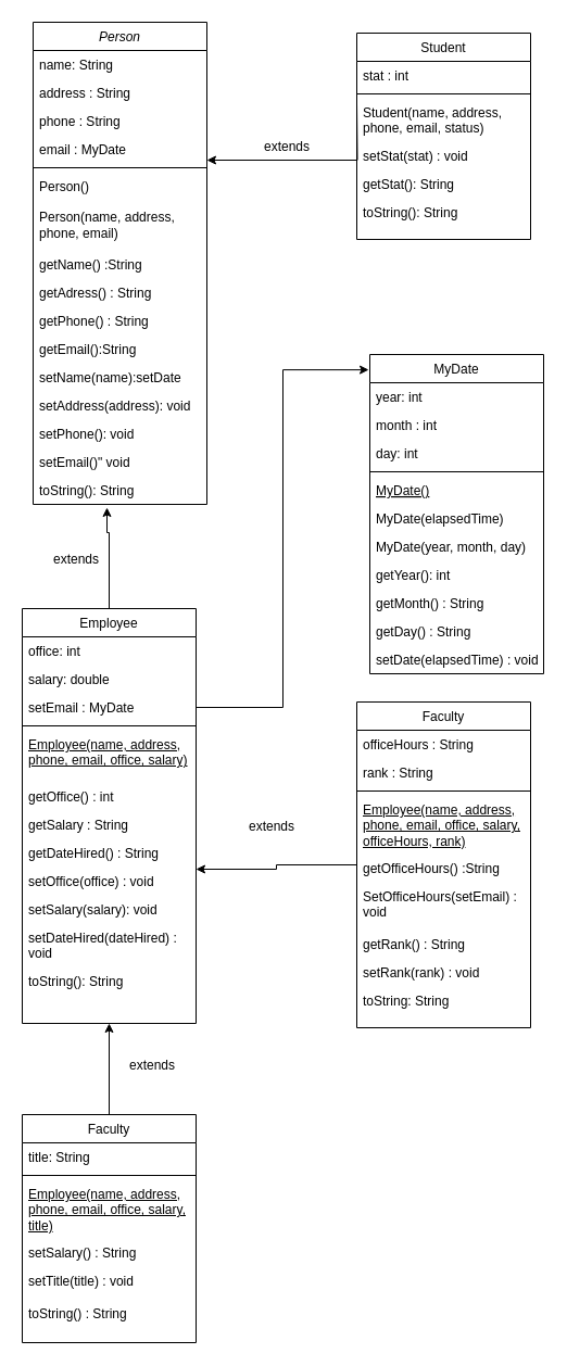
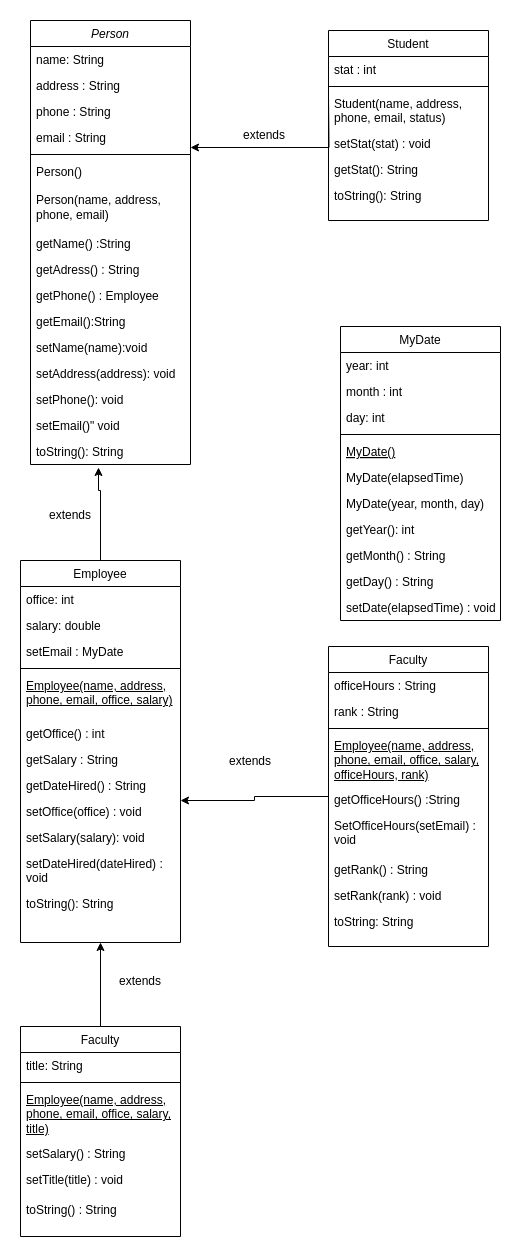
  <mxCell id="0" />
  <mxCell id="1" parent="0" />
  <mxCell id="2" value="Person" style="swimlane;fontStyle=2;align=center;verticalAlign=top;childLayout=stackLayout;horizontal=1;startSize=26;horizontalStack=0;resizeParent=1;resizeLast=0;collapsible=1;marginBottom=0;rounded=0;shadow=0;strokeWidth=1;" parent="1" vertex="1"><mxGeometry x="30" y="20" width="160" height="444" as="geometry"><mxRectangle x="230" y="140" width="160" height="26" as="alternateBounds" /></mxGeometry></mxCell>
  <mxCell id="3" value="name: String" style="text;align=left;verticalAlign=top;spacingLeft=4;spacingRight=4;overflow=hidden;rotatable=0;points=[[0,0.5],[1,0.5]];portConstraint=eastwest;" parent="2" vertex="1"><mxGeometry y="26" width="160" height="26" as="geometry" /></mxCell>
  <mxCell id="4" value="address : String" style="text;align=left;verticalAlign=top;spacingLeft=4;spacingRight=4;overflow=hidden;rotatable=0;points=[[0,0.5],[1,0.5]];portConstraint=eastwest;rounded=0;shadow=0;html=0;" parent="2" vertex="1"><mxGeometry y="52" width="160" height="26" as="geometry" /></mxCell>
  <mxCell id="5" value="phone : String" style="text;align=left;verticalAlign=top;spacingLeft=4;spacingRight=4;overflow=hidden;rotatable=0;points=[[0,0.5],[1,0.5]];portConstraint=eastwest;rounded=0;shadow=0;html=0;" parent="2" vertex="1"><mxGeometry y="78" width="160" height="26" as="geometry" /></mxCell>
- <mxCell id="6" value="email : MyDate" style="text;align=left;verticalAlign=top;spacingLeft=4;spacingRight=4;overflow=hidden;rotatable=0;points=[[0,0.5],[1,0.5]];portConstraint=eastwest;rounded=0;shadow=0;html=0;" vertex="1" parent="2"><mxGeometry y="104" width="160" height="26" as="geometry" /></mxCell>
+ <mxCell id="6" value="email : String" style="text;align=left;verticalAlign=top;spacingLeft=4;spacingRight=4;overflow=hidden;rotatable=0;points=[[0,0.5],[1,0.5]];portConstraint=eastwest;rounded=0;shadow=0;html=0;" vertex="1" parent="2"><mxGeometry y="104" width="160" height="26" as="geometry" /></mxCell>
  <mxCell id="7" value="" style="line;html=1;strokeWidth=1;align=left;verticalAlign=middle;spacingTop=-1;spacingLeft=3;spacingRight=3;rotatable=0;labelPosition=right;points=[];portConstraint=eastwest;" parent="2" vertex="1"><mxGeometry y="130" width="160" height="8" as="geometry" /></mxCell>
  <mxCell id="8" value="Person()" style="text;align=left;verticalAlign=top;spacingLeft=4;spacingRight=4;overflow=hidden;rotatable=0;points=[[0,0.5],[1,0.5]];portConstraint=eastwest;" parent="2" vertex="1"><mxGeometry y="138" width="160" height="26" as="geometry" /></mxCell>
  <mxCell id="9" value="Person(name, address, phone, email)" style="text;align=left;verticalAlign=middle;spacingLeft=4;spacingRight=4;overflow=hidden;rotatable=0;points=[[0,0.5],[1,0.5]];portConstraint=eastwest;whiteSpace=wrap;" vertex="1" parent="2"><mxGeometry y="164" width="160" height="46" as="geometry" /></mxCell>
  <mxCell id="10" value="getName() :String" style="text;align=left;verticalAlign=top;spacingLeft=4;spacingRight=4;overflow=hidden;rotatable=0;points=[[0,0.5],[1,0.5]];portConstraint=eastwest;" vertex="1" parent="2"><mxGeometry y="210" width="160" height="26" as="geometry" /></mxCell>
  <mxCell id="11" value="getAdress() : String" style="text;align=left;verticalAlign=top;spacingLeft=4;spacingRight=4;overflow=hidden;rotatable=0;points=[[0,0.5],[1,0.5]];portConstraint=eastwest;" vertex="1" parent="2"><mxGeometry y="236" width="160" height="26" as="geometry" /></mxCell>
- <mxCell id="12" value="getPhone() : String" style="text;align=left;verticalAlign=top;spacingLeft=4;spacingRight=4;overflow=hidden;rotatable=0;points=[[0,0.5],[1,0.5]];portConstraint=eastwest;" vertex="1" parent="2"><mxGeometry y="262" width="160" height="26" as="geometry" /></mxCell>
+ <mxCell id="12" value="getPhone() : Employee" style="text;align=left;verticalAlign=top;spacingLeft=4;spacingRight=4;overflow=hidden;rotatable=0;points=[[0,0.5],[1,0.5]];portConstraint=eastwest;" vertex="1" parent="2"><mxGeometry y="262" width="160" height="26" as="geometry" /></mxCell>
  <mxCell id="13" value="getEmail():String" style="text;align=left;verticalAlign=top;spacingLeft=4;spacingRight=4;overflow=hidden;rotatable=0;points=[[0,0.5],[1,0.5]];portConstraint=eastwest;" vertex="1" parent="2"><mxGeometry y="288" width="160" height="26" as="geometry" /></mxCell>
- <mxCell id="14" value="setName(name):setDate" style="text;align=left;verticalAlign=top;spacingLeft=4;spacingRight=4;overflow=hidden;rotatable=0;points=[[0,0.5],[1,0.5]];portConstraint=eastwest;" vertex="1" parent="2"><mxGeometry y="314" width="160" height="26" as="geometry" /></mxCell>
+ <mxCell id="14" value="setName(name):void" style="text;align=left;verticalAlign=top;spacingLeft=4;spacingRight=4;overflow=hidden;rotatable=0;points=[[0,0.5],[1,0.5]];portConstraint=eastwest;" vertex="1" parent="2"><mxGeometry y="314" width="160" height="26" as="geometry" /></mxCell>
  <mxCell id="15" value="setAddress(address): void" style="text;align=left;verticalAlign=top;spacingLeft=4;spacingRight=4;overflow=hidden;rotatable=0;points=[[0,0.5],[1,0.5]];portConstraint=eastwest;" vertex="1" parent="2"><mxGeometry y="340" width="160" height="26" as="geometry" /></mxCell>
  <mxCell id="16" value="setPhone(): void" style="text;align=left;verticalAlign=top;spacingLeft=4;spacingRight=4;overflow=hidden;rotatable=0;points=[[0,0.5],[1,0.5]];portConstraint=eastwest;" vertex="1" parent="2"><mxGeometry y="366" width="160" height="26" as="geometry" /></mxCell>
  <mxCell id="17" value="setEmail()&quot; void" style="text;align=left;verticalAlign=top;spacingLeft=4;spacingRight=4;overflow=hidden;rotatable=0;points=[[0,0.5],[1,0.5]];portConstraint=eastwest;" vertex="1" parent="2"><mxGeometry y="392" width="160" height="26" as="geometry" /></mxCell>
  <mxCell id="18" value="toString(): String" style="text;align=left;verticalAlign=top;spacingLeft=4;spacingRight=4;overflow=hidden;rotatable=0;points=[[0,0.5],[1,0.5]];portConstraint=eastwest;" vertex="1" parent="2"><mxGeometry y="418" width="160" height="26" as="geometry" /></mxCell>
  <mxCell id="19" style="edgeStyle=orthogonalEdgeStyle;rounded=0;orthogonalLoop=1;jettySize=auto;html=1;entryX=0.425;entryY=1.115;entryDx=0;entryDy=0;entryPerimeter=0;" edge="1" parent="1" source="20" target="18"><mxGeometry relative="1" as="geometry"><Array as="points"><mxPoint x="100" y="490" /><mxPoint x="98" y="490" /></Array></mxGeometry></mxCell>
  <mxCell id="20" value="Employee" style="swimlane;fontStyle=0;align=center;verticalAlign=top;childLayout=stackLayout;horizontal=1;startSize=26;horizontalStack=0;resizeParent=1;resizeLast=0;collapsible=1;marginBottom=0;rounded=0;shadow=0;strokeWidth=1;" parent="1" vertex="1"><mxGeometry x="20" y="560" width="160" height="382" as="geometry"><mxRectangle x="130" y="380" width="160" height="26" as="alternateBounds" /></mxGeometry></mxCell>
  <mxCell id="21" value="office: int" style="text;align=left;verticalAlign=top;spacingLeft=4;spacingRight=4;overflow=hidden;rotatable=0;points=[[0,0.5],[1,0.5]];portConstraint=eastwest;" parent="20" vertex="1"><mxGeometry y="26" width="160" height="26" as="geometry" /></mxCell>
  <mxCell id="22" value="salary: double" style="text;align=left;verticalAlign=top;spacingLeft=4;spacingRight=4;overflow=hidden;rotatable=0;points=[[0,0.5],[1,0.5]];portConstraint=eastwest;rounded=0;shadow=0;html=0;" parent="20" vertex="1"><mxGeometry y="52" width="160" height="26" as="geometry" /></mxCell>
  <mxCell id="23" value="setEmail : MyDate" style="text;align=left;verticalAlign=top;spacingLeft=4;spacingRight=4;overflow=hidden;rotatable=0;points=[[0,0.5],[1,0.5]];portConstraint=eastwest;rounded=0;shadow=0;html=0;" vertex="1" parent="20"><mxGeometry y="78" width="160" height="26" as="geometry" /></mxCell>
  <mxCell id="24" value="" style="line;html=1;strokeWidth=1;align=left;verticalAlign=middle;spacingTop=-1;spacingLeft=3;spacingRight=3;rotatable=0;labelPosition=right;points=[];portConstraint=eastwest;" parent="20" vertex="1"><mxGeometry y="104" width="160" height="8" as="geometry" /></mxCell>
  <mxCell id="25" value="Employee(name, address, phone, email, office, salary)" style="text;align=left;verticalAlign=top;spacingLeft=4;spacingRight=4;overflow=hidden;rotatable=0;points=[[0,0.5],[1,0.5]];portConstraint=eastwest;fontStyle=4;whiteSpace=wrap;" parent="20" vertex="1"><mxGeometry y="112" width="160" height="48" as="geometry" /></mxCell>
  <mxCell id="26" value="getOffice() : int" style="text;align=left;verticalAlign=top;spacingLeft=4;spacingRight=4;overflow=hidden;rotatable=0;points=[[0,0.5],[1,0.5]];portConstraint=eastwest;" parent="20" vertex="1"><mxGeometry y="160" width="160" height="26" as="geometry" /></mxCell>
  <mxCell id="27" value="getSalary : String" style="text;align=left;verticalAlign=top;spacingLeft=4;spacingRight=4;overflow=hidden;rotatable=0;points=[[0,0.5],[1,0.5]];portConstraint=eastwest;" vertex="1" parent="20"><mxGeometry y="186" width="160" height="26" as="geometry" /></mxCell>
  <mxCell id="28" value="getDateHired() : String" style="text;align=left;verticalAlign=top;spacingLeft=4;spacingRight=4;overflow=hidden;rotatable=0;points=[[0,0.5],[1,0.5]];portConstraint=eastwest;" vertex="1" parent="20"><mxGeometry y="212" width="160" height="26" as="geometry" /></mxCell>
  <mxCell id="29" value="setOffice(office) : void" style="text;align=left;verticalAlign=top;spacingLeft=4;spacingRight=4;overflow=hidden;rotatable=0;points=[[0,0.5],[1,0.5]];portConstraint=eastwest;" vertex="1" parent="20"><mxGeometry y="238" width="160" height="26" as="geometry" /></mxCell>
  <mxCell id="30" value="setSalary(salary): void" style="text;align=left;verticalAlign=top;spacingLeft=4;spacingRight=4;overflow=hidden;rotatable=0;points=[[0,0.5],[1,0.5]];portConstraint=eastwest;" vertex="1" parent="20"><mxGeometry y="264" width="160" height="26" as="geometry" /></mxCell>
  <mxCell id="31" value="setDateHired(dateHired) : void" style="text;align=left;verticalAlign=top;spacingLeft=4;spacingRight=4;overflow=hidden;rotatable=0;points=[[0,0.5],[1,0.5]];portConstraint=eastwest;whiteSpace=wrap;" vertex="1" parent="20"><mxGeometry y="290" width="160" height="40" as="geometry" /></mxCell>
  <mxCell id="32" value="toString(): String" style="text;align=left;verticalAlign=top;spacingLeft=4;spacingRight=4;overflow=hidden;rotatable=0;points=[[0,0.5],[1,0.5]];portConstraint=eastwest;" vertex="1" parent="20"><mxGeometry y="330" width="160" height="26" as="geometry" /></mxCell>
  <mxCell id="33" value="Student" style="swimlane;fontStyle=0;align=center;verticalAlign=top;childLayout=stackLayout;horizontal=1;startSize=26;horizontalStack=0;resizeParent=1;resizeLast=0;collapsible=1;marginBottom=0;rounded=0;shadow=0;strokeWidth=1;" parent="1" vertex="1"><mxGeometry x="328" y="30" width="160" height="190" as="geometry"><mxRectangle x="550" y="140" width="160" height="26" as="alternateBounds" /></mxGeometry></mxCell>
  <mxCell id="34" value="stat : int" style="text;align=left;verticalAlign=top;spacingLeft=4;spacingRight=4;overflow=hidden;rotatable=0;points=[[0,0.5],[1,0.5]];portConstraint=eastwest;" parent="33" vertex="1"><mxGeometry y="26" width="160" height="26" as="geometry" /></mxCell>
  <mxCell id="35" value="" style="line;html=1;strokeWidth=1;align=left;verticalAlign=middle;spacingTop=-1;spacingLeft=3;spacingRight=3;rotatable=0;labelPosition=right;points=[];portConstraint=eastwest;" parent="33" vertex="1"><mxGeometry y="52" width="160" height="8" as="geometry" /></mxCell>
  <mxCell id="36" value="Student(name, address, phone, email, status)" style="text;align=left;verticalAlign=top;spacingLeft=4;spacingRight=4;overflow=hidden;rotatable=0;points=[[0,0.5],[1,0.5]];portConstraint=eastwest;whiteSpace=wrap;" parent="33" vertex="1"><mxGeometry y="60" width="160" height="40" as="geometry" /></mxCell>
  <mxCell id="37" value="setStat(stat) : void" style="text;align=left;verticalAlign=top;spacingLeft=4;spacingRight=4;overflow=hidden;rotatable=0;points=[[0,0.5],[1,0.5]];portConstraint=eastwest;" parent="33" vertex="1"><mxGeometry y="100" width="160" height="26" as="geometry" /></mxCell>
  <mxCell id="38" value="getStat(): String" style="text;align=left;verticalAlign=top;spacingLeft=4;spacingRight=4;overflow=hidden;rotatable=0;points=[[0,0.5],[1,0.5]];portConstraint=eastwest;" vertex="1" parent="33"><mxGeometry y="126" width="160" height="26" as="geometry" /></mxCell>
  <mxCell id="39" value="toString(): String" style="text;align=left;verticalAlign=top;spacingLeft=4;spacingRight=4;overflow=hidden;rotatable=0;points=[[0,0.5],[1,0.5]];portConstraint=eastwest;" vertex="1" parent="33"><mxGeometry y="152" width="160" height="26" as="geometry" /></mxCell>
  <mxCell id="40" style="edgeStyle=orthogonalEdgeStyle;rounded=0;orthogonalLoop=1;jettySize=auto;html=1;exitX=0;exitY=0.5;exitDx=0;exitDy=0;entryX=1;entryY=0.885;entryDx=0;entryDy=0;entryPerimeter=0;" edge="1" parent="1" target="6"><mxGeometry relative="1" as="geometry"><mxPoint x="328" y="95" as="sourcePoint" /></mxGeometry></mxCell>
  <mxCell id="41" value="extends" style="text;html=1;strokeColor=none;fillColor=none;align=center;verticalAlign=middle;whiteSpace=wrap;rounded=0;" vertex="1" parent="1"><mxGeometry x="233.5" y="120" width="60" height="30" as="geometry" /></mxCell>
  <mxCell id="42" value="extends" style="text;html=1;strokeColor=none;fillColor=none;align=center;verticalAlign=middle;whiteSpace=wrap;rounded=0;" vertex="1" parent="1"><mxGeometry x="40" y="500" width="60" height="30" as="geometry" /></mxCell>
  <mxCell id="43" value="MyDate" style="swimlane;fontStyle=0;align=center;verticalAlign=top;childLayout=stackLayout;horizontal=1;startSize=26;horizontalStack=0;resizeParent=1;resizeLast=0;collapsible=1;marginBottom=0;rounded=0;shadow=0;strokeWidth=1;" vertex="1" parent="1"><mxGeometry x="340" y="326" width="160" height="294" as="geometry"><mxRectangle x="130" y="380" width="160" height="26" as="alternateBounds" /></mxGeometry></mxCell>
  <mxCell id="44" value="year: int" style="text;align=left;verticalAlign=top;spacingLeft=4;spacingRight=4;overflow=hidden;rotatable=0;points=[[0,0.5],[1,0.5]];portConstraint=eastwest;" vertex="1" parent="43"><mxGeometry y="26" width="160" height="26" as="geometry" /></mxCell>
  <mxCell id="45" value="month : int" style="text;align=left;verticalAlign=top;spacingLeft=4;spacingRight=4;overflow=hidden;rotatable=0;points=[[0,0.5],[1,0.5]];portConstraint=eastwest;rounded=0;shadow=0;html=0;" vertex="1" parent="43"><mxGeometry y="52" width="160" height="26" as="geometry" /></mxCell>
  <mxCell id="46" value="day: int" style="text;align=left;verticalAlign=top;spacingLeft=4;spacingRight=4;overflow=hidden;rotatable=0;points=[[0,0.5],[1,0.5]];portConstraint=eastwest;rounded=0;shadow=0;html=0;" vertex="1" parent="43"><mxGeometry y="78" width="160" height="26" as="geometry" /></mxCell>
  <mxCell id="47" value="" style="line;html=1;strokeWidth=1;align=left;verticalAlign=middle;spacingTop=-1;spacingLeft=3;spacingRight=3;rotatable=0;labelPosition=right;points=[];portConstraint=eastwest;" vertex="1" parent="43"><mxGeometry y="104" width="160" height="8" as="geometry" /></mxCell>
  <mxCell id="48" value="MyDate()" style="text;align=left;verticalAlign=top;spacingLeft=4;spacingRight=4;overflow=hidden;rotatable=0;points=[[0,0.5],[1,0.5]];portConstraint=eastwest;fontStyle=4" vertex="1" parent="43"><mxGeometry y="112" width="160" height="26" as="geometry" /></mxCell>
  <mxCell id="49" value="MyDate(elapsedTime)" style="text;align=left;verticalAlign=top;spacingLeft=4;spacingRight=4;overflow=hidden;rotatable=0;points=[[0,0.5],[1,0.5]];portConstraint=eastwest;" vertex="1" parent="43"><mxGeometry y="138" width="160" height="26" as="geometry" /></mxCell>
  <mxCell id="50" value="MyDate(year, month, day)" style="text;align=left;verticalAlign=top;spacingLeft=4;spacingRight=4;overflow=hidden;rotatable=0;points=[[0,0.5],[1,0.5]];portConstraint=eastwest;" vertex="1" parent="43"><mxGeometry y="164" width="160" height="26" as="geometry" /></mxCell>
  <mxCell id="51" value="getYear(): int" style="text;align=left;verticalAlign=top;spacingLeft=4;spacingRight=4;overflow=hidden;rotatable=0;points=[[0,0.5],[1,0.5]];portConstraint=eastwest;" vertex="1" parent="43"><mxGeometry y="190" width="160" height="26" as="geometry" /></mxCell>
  <mxCell id="52" value="getMonth() : String" style="text;align=left;verticalAlign=top;spacingLeft=4;spacingRight=4;overflow=hidden;rotatable=0;points=[[0,0.5],[1,0.5]];portConstraint=eastwest;" vertex="1" parent="43"><mxGeometry y="216" width="160" height="26" as="geometry" /></mxCell>
  <mxCell id="53" value="getDay() : String" style="text;align=left;verticalAlign=top;spacingLeft=4;spacingRight=4;overflow=hidden;rotatable=0;points=[[0,0.5],[1,0.5]];portConstraint=eastwest;" vertex="1" parent="43"><mxGeometry y="242" width="160" height="26" as="geometry" /></mxCell>
  <mxCell id="54" value="setDate(elapsedTime) : void" style="text;align=left;verticalAlign=top;spacingLeft=4;spacingRight=4;overflow=hidden;rotatable=0;points=[[0,0.5],[1,0.5]];portConstraint=eastwest;" vertex="1" parent="43"><mxGeometry y="268" width="160" height="26" as="geometry" /></mxCell>
- <mxCell id="55" style="edgeStyle=orthogonalEdgeStyle;rounded=0;orthogonalLoop=1;jettySize=auto;html=1;exitX=1;exitY=0.5;exitDx=0;exitDy=0;entryX=-0.006;entryY=0.048;entryDx=0;entryDy=0;entryPerimeter=0;" edge="1" parent="1" source="23" target="43"><mxGeometry relative="1" as="geometry" /></mxCell>
  <mxCell id="56" style="edgeStyle=orthogonalEdgeStyle;rounded=0;orthogonalLoop=1;jettySize=auto;html=1;entryX=1;entryY=0.077;entryDx=0;entryDy=0;entryPerimeter=0;" edge="1" parent="1" source="57" target="29"><mxGeometry relative="1" as="geometry" /></mxCell>
  <mxCell id="57" value="Faculty" style="swimlane;fontStyle=0;align=center;verticalAlign=top;childLayout=stackLayout;horizontal=1;startSize=26;horizontalStack=0;resizeParent=1;resizeLast=0;collapsible=1;marginBottom=0;rounded=0;shadow=0;strokeWidth=1;" vertex="1" parent="1"><mxGeometry x="328" y="646" width="160" height="300" as="geometry"><mxRectangle x="130" y="380" width="160" height="26" as="alternateBounds" /></mxGeometry></mxCell>
  <mxCell id="58" value="officeHours : String" style="text;align=left;verticalAlign=top;spacingLeft=4;spacingRight=4;overflow=hidden;rotatable=0;points=[[0,0.5],[1,0.5]];portConstraint=eastwest;" vertex="1" parent="57"><mxGeometry y="26" width="160" height="26" as="geometry" /></mxCell>
  <mxCell id="59" value="rank : String" style="text;align=left;verticalAlign=top;spacingLeft=4;spacingRight=4;overflow=hidden;rotatable=0;points=[[0,0.5],[1,0.5]];portConstraint=eastwest;rounded=0;shadow=0;html=0;" vertex="1" parent="57"><mxGeometry y="52" width="160" height="26" as="geometry" /></mxCell>
  <mxCell id="60" value="" style="line;html=1;strokeWidth=1;align=left;verticalAlign=middle;spacingTop=-1;spacingLeft=3;spacingRight=3;rotatable=0;labelPosition=right;points=[];portConstraint=eastwest;" vertex="1" parent="57"><mxGeometry y="78" width="160" height="8" as="geometry" /></mxCell>
  <mxCell id="61" value="Employee(name, address, phone, email, office, salary, officeHours, rank)" style="text;align=left;verticalAlign=top;spacingLeft=4;spacingRight=4;overflow=hidden;rotatable=0;points=[[0,0.5],[1,0.5]];portConstraint=eastwest;fontStyle=4;whiteSpace=wrap;" vertex="1" parent="57"><mxGeometry y="86" width="160" height="54" as="geometry" /></mxCell>
  <mxCell id="62" value="getOfficeHours() :String" style="text;align=left;verticalAlign=top;spacingLeft=4;spacingRight=4;overflow=hidden;rotatable=0;points=[[0,0.5],[1,0.5]];portConstraint=eastwest;" vertex="1" parent="57"><mxGeometry y="140" width="160" height="26" as="geometry" /></mxCell>
  <mxCell id="63" value="SetOfficeHours(setEmail) : void" style="text;align=left;verticalAlign=top;spacingLeft=4;spacingRight=4;overflow=hidden;rotatable=0;points=[[0,0.5],[1,0.5]];portConstraint=eastwest;whiteSpace=wrap;" vertex="1" parent="57"><mxGeometry y="166" width="160" height="44" as="geometry" /></mxCell>
  <mxCell id="64" value="getRank() : String" style="text;align=left;verticalAlign=top;spacingLeft=4;spacingRight=4;overflow=hidden;rotatable=0;points=[[0,0.5],[1,0.5]];portConstraint=eastwest;" vertex="1" parent="57"><mxGeometry y="210" width="160" height="26" as="geometry" /></mxCell>
  <mxCell id="65" value="setRank(rank) : void" style="text;align=left;verticalAlign=top;spacingLeft=4;spacingRight=4;overflow=hidden;rotatable=0;points=[[0,0.5],[1,0.5]];portConstraint=eastwest;" vertex="1" parent="57"><mxGeometry y="236" width="160" height="26" as="geometry" /></mxCell>
  <mxCell id="66" value="toString: String" style="text;align=left;verticalAlign=top;spacingLeft=4;spacingRight=4;overflow=hidden;rotatable=0;points=[[0,0.5],[1,0.5]];portConstraint=eastwest;" vertex="1" parent="57"><mxGeometry y="262" width="160" height="26" as="geometry" /></mxCell>
  <mxCell id="67" style="edgeStyle=orthogonalEdgeStyle;rounded=0;orthogonalLoop=1;jettySize=auto;html=1;entryX=0.5;entryY=1;entryDx=0;entryDy=0;" edge="1" parent="1" source="68" target="20"><mxGeometry relative="1" as="geometry" /></mxCell>
  <mxCell id="68" value="Faculty" style="swimlane;fontStyle=0;align=center;verticalAlign=top;childLayout=stackLayout;horizontal=1;startSize=26;horizontalStack=0;resizeParent=1;resizeLast=0;collapsible=1;marginBottom=0;rounded=0;shadow=0;strokeWidth=1;" vertex="1" parent="1"><mxGeometry x="20" y="1026" width="160" height="210" as="geometry"><mxRectangle x="130" y="380" width="160" height="26" as="alternateBounds" /></mxGeometry></mxCell>
  <mxCell id="69" value="title: String" style="text;align=left;verticalAlign=top;spacingLeft=4;spacingRight=4;overflow=hidden;rotatable=0;points=[[0,0.5],[1,0.5]];portConstraint=eastwest;" vertex="1" parent="68"><mxGeometry y="26" width="160" height="26" as="geometry" /></mxCell>
  <mxCell id="70" value="" style="line;html=1;strokeWidth=1;align=left;verticalAlign=middle;spacingTop=-1;spacingLeft=3;spacingRight=3;rotatable=0;labelPosition=right;points=[];portConstraint=eastwest;" vertex="1" parent="68"><mxGeometry y="52" width="160" height="8" as="geometry" /></mxCell>
  <mxCell id="71" value="Employee(name, address, phone, email, office, salary, title)" style="text;align=left;verticalAlign=top;spacingLeft=4;spacingRight=4;overflow=hidden;rotatable=0;points=[[0,0.5],[1,0.5]];portConstraint=eastwest;fontStyle=4;whiteSpace=wrap;" vertex="1" parent="68"><mxGeometry y="60" width="160" height="54" as="geometry" /></mxCell>
  <mxCell id="72" value="setSalary() : String" style="text;align=left;verticalAlign=top;spacingLeft=4;spacingRight=4;overflow=hidden;rotatable=0;points=[[0,0.5],[1,0.5]];portConstraint=eastwest;" vertex="1" parent="68"><mxGeometry y="114" width="160" height="26" as="geometry" /></mxCell>
  <mxCell id="73" value="setTitle(title) : void" style="text;align=left;verticalAlign=top;spacingLeft=4;spacingRight=4;overflow=hidden;rotatable=0;points=[[0,0.5],[1,0.5]];portConstraint=eastwest;whiteSpace=wrap;" vertex="1" parent="68"><mxGeometry y="140" width="160" height="30" as="geometry" /></mxCell>
  <mxCell id="74" value="toString() : String" style="text;align=left;verticalAlign=top;spacingLeft=4;spacingRight=4;overflow=hidden;rotatable=0;points=[[0,0.5],[1,0.5]];portConstraint=eastwest;" vertex="1" parent="68"><mxGeometry y="170" width="160" height="26" as="geometry" /></mxCell>
  <mxCell id="75" value="extends" style="text;html=1;strokeColor=none;fillColor=none;align=center;verticalAlign=middle;whiteSpace=wrap;rounded=0;" vertex="1" parent="1"><mxGeometry x="220" y="746" width="60" height="30" as="geometry" /></mxCell>
  <mxCell id="76" value="extends" style="text;html=1;strokeColor=none;fillColor=none;align=center;verticalAlign=middle;whiteSpace=wrap;rounded=0;" vertex="1" parent="1"><mxGeometry x="110" y="966" width="60" height="30" as="geometry" /></mxCell>
